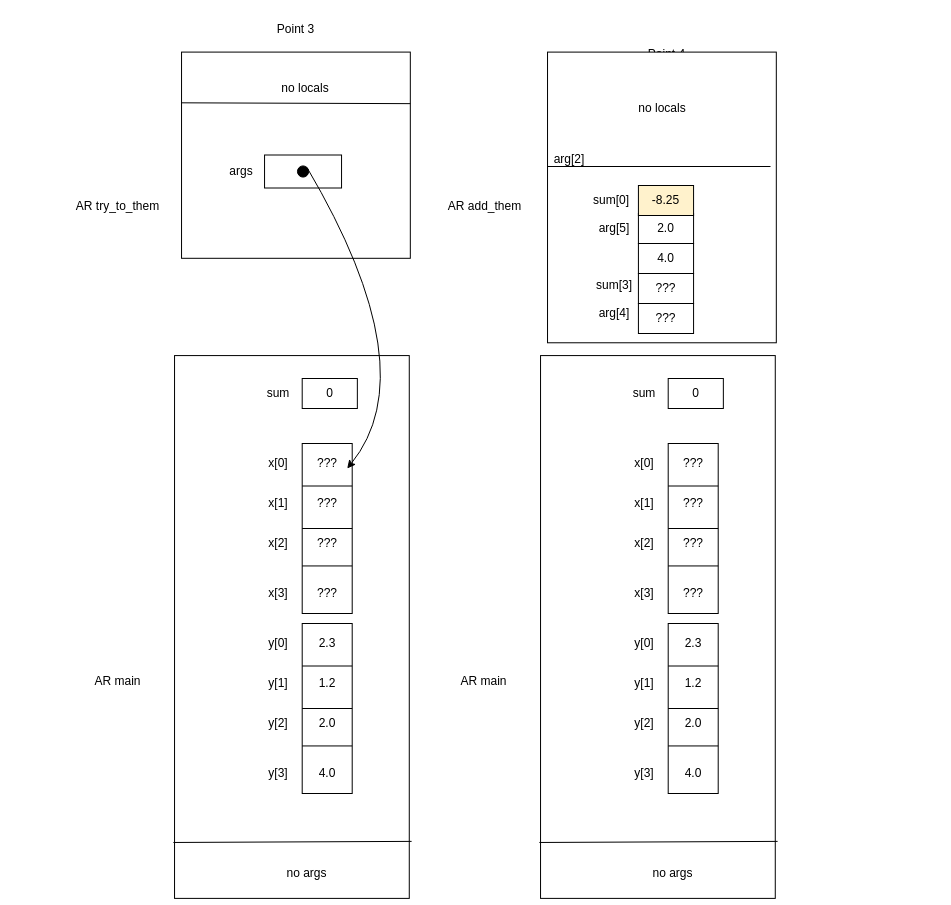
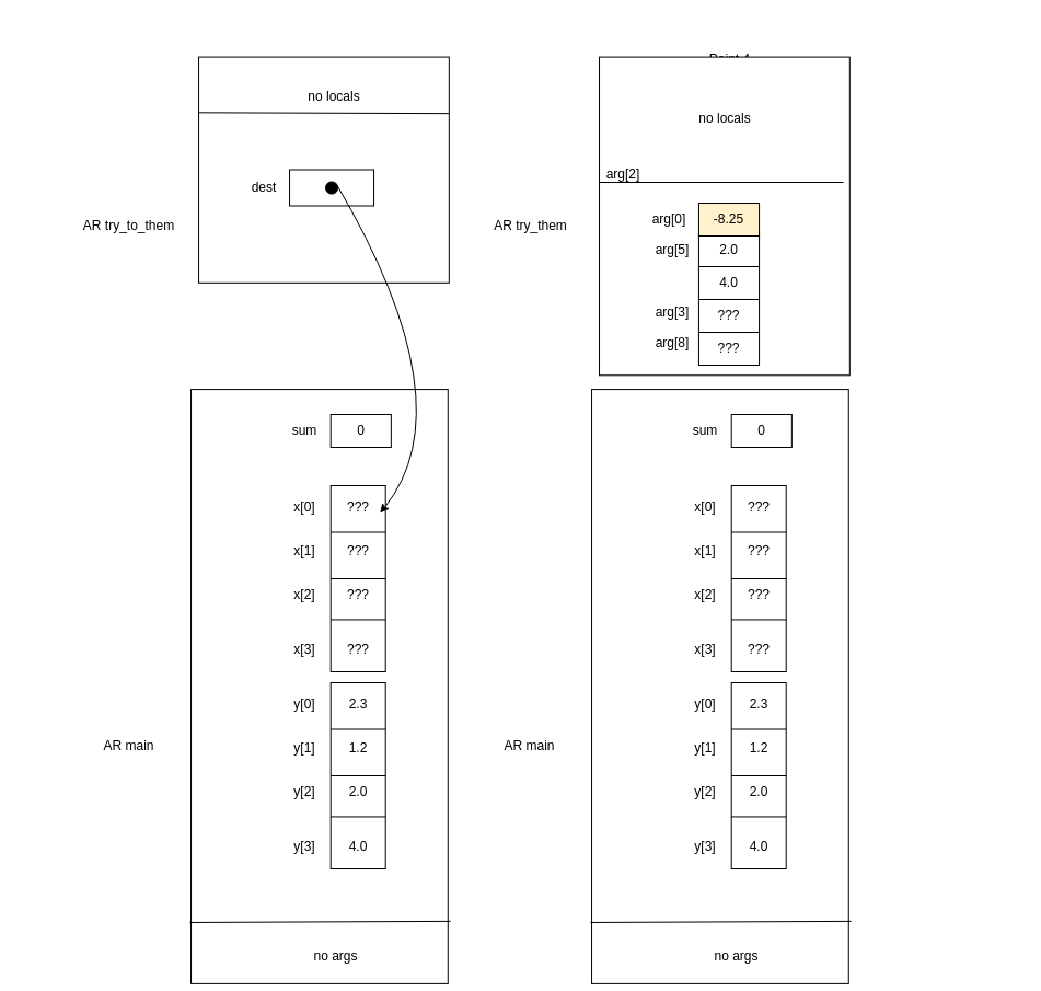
  <mxCell id="0" />
  <mxCell id="1" parent="0" />
  <mxCell id="2" value="" style="rounded=0;whiteSpace=wrap;html=1;rotation=90;" parent="1" vertex="1"><mxGeometry x="20" y="509.11" width="542.81" height="234.73" as="geometry" /></mxCell>
  <mxCell id="3" value="AR main" style="text;html=1;align=center;verticalAlign=middle;resizable=0;points=[];autosize=1;strokeColor=none;fillColor=none;" parent="1" vertex="1"><mxGeometry x="86.86" y="671.48" width="60" height="20" as="geometry" /></mxCell>
- <mxCell id="4" value="Point 3" style="text;html=1;align=center;verticalAlign=middle;resizable=0;points=[];autosize=1;strokeColor=none;fillColor=none;" parent="1" vertex="1"><mxGeometry x="271.92" y="20" width="47" height="18" as="geometry" /></mxCell>
  <mxCell id="5" value="" style="rounded=0;whiteSpace=wrap;html=1;" parent="1" vertex="1"><mxGeometry x="301.7" y="443" width="50" height="170" as="geometry" /></mxCell>
  <mxCell id="6" value="" style="endArrow=none;html=1;exitX=0;exitY=0.25;exitDx=0;exitDy=0;entryX=1;entryY=0.25;entryDx=0;entryDy=0;" parent="1" source="5" target="5" edge="1"><mxGeometry width="50" height="50" relative="1" as="geometry"><mxPoint x="408.47" y="773" as="sourcePoint" /><mxPoint x="458.47" y="723" as="targetPoint" /></mxGeometry></mxCell>
  <mxCell id="7" value="" style="endArrow=none;html=1;exitX=0;exitY=0.5;exitDx=0;exitDy=0;entryX=1;entryY=0.5;entryDx=0;entryDy=0;" parent="1" source="5" target="5" edge="1"><mxGeometry width="50" height="50" relative="1" as="geometry"><mxPoint x="408.47" y="773" as="sourcePoint" /><mxPoint x="458.47" y="723" as="targetPoint" /></mxGeometry></mxCell>
  <mxCell id="8" value="" style="endArrow=none;html=1;exitX=0;exitY=0.5;exitDx=0;exitDy=0;entryX=1;entryY=0.5;entryDx=0;entryDy=0;" parent="1" edge="1"><mxGeometry width="50" height="50" relative="1" as="geometry"><mxPoint x="301.7" y="565.44" as="sourcePoint" /><mxPoint x="351.7" y="565.44" as="targetPoint" /></mxGeometry></mxCell>
  <mxCell id="9" value="???" style="text;html=1;strokeColor=none;fillColor=none;align=center;verticalAlign=middle;whiteSpace=wrap;rounded=0;" parent="1" vertex="1"><mxGeometry x="306.7" y="453" width="40" height="20" as="geometry" /></mxCell>
  <mxCell id="10" value="???" style="text;html=1;strokeColor=none;fillColor=none;align=center;verticalAlign=middle;whiteSpace=wrap;rounded=0;" parent="1" vertex="1"><mxGeometry x="306.7" y="493" width="40" height="20" as="geometry" /></mxCell>
  <mxCell id="11" value="???" style="text;html=1;strokeColor=none;fillColor=none;align=center;verticalAlign=middle;whiteSpace=wrap;rounded=0;" parent="1" vertex="1"><mxGeometry x="306.7" y="533" width="40" height="20" as="geometry" /></mxCell>
  <mxCell id="12" value="???" style="text;html=1;strokeColor=none;fillColor=none;align=center;verticalAlign=middle;whiteSpace=wrap;rounded=0;" parent="1" vertex="1"><mxGeometry x="306.7" y="583" width="40" height="20" as="geometry" /></mxCell>
  <mxCell id="13" value="x[0]" style="text;html=1;strokeColor=none;fillColor=none;align=center;verticalAlign=middle;whiteSpace=wrap;rounded=0;" parent="1" vertex="1"><mxGeometry x="258.47" y="453" width="40" height="20" as="geometry" /></mxCell>
  <mxCell id="14" value="x[1]" style="text;html=1;strokeColor=none;fillColor=none;align=center;verticalAlign=middle;whiteSpace=wrap;rounded=0;" parent="1" vertex="1"><mxGeometry x="258.47" y="493" width="40" height="20" as="geometry" /></mxCell>
  <mxCell id="15" value="x[2]" style="text;html=1;strokeColor=none;fillColor=none;align=center;verticalAlign=middle;whiteSpace=wrap;rounded=0;" parent="1" vertex="1"><mxGeometry x="258.47" y="533" width="40" height="20" as="geometry" /></mxCell>
  <mxCell id="16" value="x[3]" style="text;html=1;strokeColor=none;fillColor=none;align=center;verticalAlign=middle;whiteSpace=wrap;rounded=0;" parent="1" vertex="1"><mxGeometry x="258.47" y="583" width="40" height="20" as="geometry" /></mxCell>
  <mxCell id="17" value="" style="rounded=0;whiteSpace=wrap;html=1;" parent="1" vertex="1"><mxGeometry x="301.7" y="623" width="50" height="170" as="geometry" /></mxCell>
  <mxCell id="18" value="" style="endArrow=none;html=1;exitX=0;exitY=0.25;exitDx=0;exitDy=0;entryX=1;entryY=0.25;entryDx=0;entryDy=0;" parent="1" source="17" target="17" edge="1"><mxGeometry width="50" height="50" relative="1" as="geometry"><mxPoint x="408.47" y="953" as="sourcePoint" /><mxPoint x="458.47" y="903" as="targetPoint" /></mxGeometry></mxCell>
  <mxCell id="19" value="" style="endArrow=none;html=1;exitX=0;exitY=0.5;exitDx=0;exitDy=0;entryX=1;entryY=0.5;entryDx=0;entryDy=0;" parent="1" source="17" target="17" edge="1"><mxGeometry width="50" height="50" relative="1" as="geometry"><mxPoint x="408.47" y="953" as="sourcePoint" /><mxPoint x="458.47" y="903" as="targetPoint" /></mxGeometry></mxCell>
  <mxCell id="20" value="" style="endArrow=none;html=1;exitX=0;exitY=0.5;exitDx=0;exitDy=0;entryX=1;entryY=0.5;entryDx=0;entryDy=0;" parent="1" edge="1"><mxGeometry width="50" height="50" relative="1" as="geometry"><mxPoint x="301.7" y="745.44" as="sourcePoint" /><mxPoint x="351.7" y="745.44" as="targetPoint" /></mxGeometry></mxCell>
  <mxCell id="21" value="2.3" style="text;html=1;strokeColor=none;fillColor=none;align=center;verticalAlign=middle;whiteSpace=wrap;rounded=0;" parent="1" vertex="1"><mxGeometry x="306.7" y="633" width="40" height="20" as="geometry" /></mxCell>
  <mxCell id="22" value="1.2" style="text;html=1;strokeColor=none;fillColor=none;align=center;verticalAlign=middle;whiteSpace=wrap;rounded=0;" parent="1" vertex="1"><mxGeometry x="306.7" y="673" width="40" height="20" as="geometry" /></mxCell>
  <mxCell id="23" value="2.0" style="text;html=1;strokeColor=none;fillColor=none;align=center;verticalAlign=middle;whiteSpace=wrap;rounded=0;" parent="1" vertex="1"><mxGeometry x="306.7" y="713" width="40" height="20" as="geometry" /></mxCell>
  <mxCell id="24" value="4.0" style="text;html=1;strokeColor=none;fillColor=none;align=center;verticalAlign=middle;whiteSpace=wrap;rounded=0;" parent="1" vertex="1"><mxGeometry x="306.7" y="763" width="40" height="20" as="geometry" /></mxCell>
  <mxCell id="25" value="y[0]" style="text;html=1;strokeColor=none;fillColor=none;align=center;verticalAlign=middle;whiteSpace=wrap;rounded=0;" parent="1" vertex="1"><mxGeometry x="258.47" y="633" width="40" height="20" as="geometry" /></mxCell>
  <mxCell id="26" value="y[1]" style="text;html=1;strokeColor=none;fillColor=none;align=center;verticalAlign=middle;whiteSpace=wrap;rounded=0;" parent="1" vertex="1"><mxGeometry x="258.47" y="673" width="40" height="20" as="geometry" /></mxCell>
  <mxCell id="27" value="y[2]" style="text;html=1;strokeColor=none;fillColor=none;align=center;verticalAlign=middle;whiteSpace=wrap;rounded=0;" parent="1" vertex="1"><mxGeometry x="258.47" y="713" width="40" height="20" as="geometry" /></mxCell>
  <mxCell id="28" value="y[3]" style="text;html=1;strokeColor=none;fillColor=none;align=center;verticalAlign=middle;whiteSpace=wrap;rounded=0;" parent="1" vertex="1"><mxGeometry x="258.47" y="763" width="40" height="20" as="geometry" /></mxCell>
  <mxCell id="29" value="sum" style="text;html=1;strokeColor=none;fillColor=none;align=center;verticalAlign=middle;whiteSpace=wrap;rounded=0;" parent="1" vertex="1"><mxGeometry x="258.47" y="383" width="40" height="20" as="geometry" /></mxCell>
  <mxCell id="30" value="0" style="rounded=0;whiteSpace=wrap;html=1;" parent="1" vertex="1"><mxGeometry x="301.7" y="378" width="55.15" height="30" as="geometry" /></mxCell>
  <mxCell id="31" value="" style="endArrow=none;html=1;exitX=0.897;exitY=1.005;exitDx=0;exitDy=0;exitPerimeter=0;entryX=0.895;entryY=-0.01;entryDx=0;entryDy=0;entryPerimeter=0;" parent="1" source="2" target="2" edge="1"><mxGeometry width="50" height="50" relative="1" as="geometry"><mxPoint x="386.85" y="703" as="sourcePoint" /><mxPoint x="436.85" y="653" as="targetPoint" /></mxGeometry></mxCell>
  <mxCell id="32" value="no args" style="text;html=1;strokeColor=none;fillColor=none;align=center;verticalAlign=middle;whiteSpace=wrap;rounded=0;" parent="1" vertex="1"><mxGeometry x="283.31" y="863" width="46.77" height="20" as="geometry" /></mxCell>
  <mxCell id="33" value="" style="rounded=0;whiteSpace=wrap;html=1;rotation=90;" parent="1" vertex="1"><mxGeometry x="192.32" y="40.31" width="206.21" height="228.78" as="geometry" /></mxCell>
  <mxCell id="34" value="AR try_to_them" style="text;html=1;align=center;verticalAlign=middle;resizable=0;points=[];autosize=1;strokeColor=none;fillColor=none;" parent="1" vertex="1"><mxGeometry x="64.05" y="197" width="106" height="18" as="geometry" /></mxCell>
  <mxCell id="35" value="" style="endArrow=none;html=1;exitX=0.246;exitY=1;exitDx=0;exitDy=0;exitPerimeter=0;entryX=0.25;entryY=0;entryDx=0;entryDy=0;" parent="1" source="33" target="33" edge="1"><mxGeometry width="50" height="50" relative="1" as="geometry"><mxPoint x="385.23" y="402" as="sourcePoint" /><mxPoint x="435.05" y="185" as="targetPoint" /></mxGeometry></mxCell>
  <mxCell id="36" value="no locals" style="text;html=1;strokeColor=none;fillColor=none;align=center;verticalAlign=middle;whiteSpace=wrap;rounded=0;" parent="1" vertex="1"><mxGeometry x="275.08" y="78" width="60" height="20" as="geometry" /></mxCell>
- <mxCell id="37" value="args" style="text;html=1;strokeColor=none;fillColor=none;align=center;verticalAlign=middle;whiteSpace=wrap;rounded=0;" parent="1" vertex="1"><mxGeometry x="221.05" y="161" width="40" height="20" as="geometry" /></mxCell>
+ <mxCell id="37" value="dest" style="text;html=1;strokeColor=none;fillColor=none;align=center;verticalAlign=middle;whiteSpace=wrap;rounded=0;" parent="1" vertex="1"><mxGeometry x="221.05" y="161" width="40" height="20" as="geometry" /></mxCell>
  <mxCell id="38" value="" style="rounded=0;whiteSpace=wrap;html=1;" parent="1" vertex="1"><mxGeometry x="264.05" y="154.5" width="77" height="33" as="geometry" /></mxCell>
  <mxCell id="39" value="" style="ellipse;whiteSpace=wrap;html=1;aspect=fixed;fillColor=#000000;" parent="1" vertex="1"><mxGeometry x="296.96" y="165.41" width="11.18" height="11.18" as="geometry" /></mxCell>
  <mxCell id="40" value="" style="curved=1;endArrow=classic;html=1;entryX=1;entryY=0.75;entryDx=0;entryDy=0;exitX=1;exitY=0;exitDx=0;exitDy=0;" parent="1" source="39" target="9" edge="1"><mxGeometry width="50" height="50" relative="1" as="geometry"><mxPoint x="328.05" y="176" as="sourcePoint" /><mxPoint x="355.05" y="468" as="targetPoint" /><Array as="points"><mxPoint x="426.05" y="370" /></Array></mxGeometry></mxCell>
  <mxCell id="41" value="" style="rounded=0;whiteSpace=wrap;html=1;rotation=90;" vertex="1" parent="1"><mxGeometry x="386" y="509.11" width="542.81" height="234.73" as="geometry" /></mxCell>
  <mxCell id="42" value="AR main" style="text;html=1;align=center;verticalAlign=middle;resizable=0;points=[];autosize=1;strokeColor=none;fillColor=none;" vertex="1" parent="1"><mxGeometry x="452.86" y="671.48" width="60" height="20" as="geometry" /></mxCell>
  <mxCell id="43" value="Point 4" style="text;html=1;align=center;verticalAlign=middle;resizable=0;points=[];autosize=1;strokeColor=none;fillColor=none;" vertex="1" parent="1"><mxGeometry x="642.92" y="45" width="47" height="18" as="geometry" /></mxCell>
  <mxCell id="44" value="" style="rounded=0;whiteSpace=wrap;html=1;" vertex="1" parent="1"><mxGeometry x="667.7" y="443" width="50" height="170" as="geometry" /></mxCell>
  <mxCell id="45" value="" style="endArrow=none;html=1;exitX=0;exitY=0.25;exitDx=0;exitDy=0;entryX=1;entryY=0.25;entryDx=0;entryDy=0;" edge="1" parent="1" source="44" target="44"><mxGeometry width="50" height="50" relative="1" as="geometry"><mxPoint x="774.47" y="773" as="sourcePoint" /><mxPoint x="824.47" y="723" as="targetPoint" /></mxGeometry></mxCell>
  <mxCell id="46" value="" style="endArrow=none;html=1;exitX=0;exitY=0.5;exitDx=0;exitDy=0;entryX=1;entryY=0.5;entryDx=0;entryDy=0;" edge="1" parent="1" source="44" target="44"><mxGeometry width="50" height="50" relative="1" as="geometry"><mxPoint x="774.47" y="773" as="sourcePoint" /><mxPoint x="824.47" y="723" as="targetPoint" /></mxGeometry></mxCell>
  <mxCell id="47" value="" style="endArrow=none;html=1;exitX=0;exitY=0.5;exitDx=0;exitDy=0;entryX=1;entryY=0.5;entryDx=0;entryDy=0;" edge="1" parent="1"><mxGeometry width="50" height="50" relative="1" as="geometry"><mxPoint x="667.7" y="565.44" as="sourcePoint" /><mxPoint x="717.7" y="565.44" as="targetPoint" /></mxGeometry></mxCell>
  <mxCell id="48" value="???" style="text;html=1;strokeColor=none;fillColor=none;align=center;verticalAlign=middle;whiteSpace=wrap;rounded=0;" vertex="1" parent="1"><mxGeometry x="672.7" y="453" width="40" height="20" as="geometry" /></mxCell>
  <mxCell id="49" value="???" style="text;html=1;strokeColor=none;fillColor=none;align=center;verticalAlign=middle;whiteSpace=wrap;rounded=0;" vertex="1" parent="1"><mxGeometry x="672.7" y="493" width="40" height="20" as="geometry" /></mxCell>
  <mxCell id="50" value="???" style="text;html=1;strokeColor=none;fillColor=none;align=center;verticalAlign=middle;whiteSpace=wrap;rounded=0;" vertex="1" parent="1"><mxGeometry x="672.7" y="533" width="40" height="20" as="geometry" /></mxCell>
  <mxCell id="51" value="???" style="text;html=1;strokeColor=none;fillColor=none;align=center;verticalAlign=middle;whiteSpace=wrap;rounded=0;" vertex="1" parent="1"><mxGeometry x="672.7" y="583" width="40" height="20" as="geometry" /></mxCell>
  <mxCell id="52" value="x[0]" style="text;html=1;strokeColor=none;fillColor=none;align=center;verticalAlign=middle;whiteSpace=wrap;rounded=0;" vertex="1" parent="1"><mxGeometry x="624.47" y="453" width="40" height="20" as="geometry" /></mxCell>
  <mxCell id="53" value="x[1]" style="text;html=1;strokeColor=none;fillColor=none;align=center;verticalAlign=middle;whiteSpace=wrap;rounded=0;" vertex="1" parent="1"><mxGeometry x="624.47" y="493" width="40" height="20" as="geometry" /></mxCell>
  <mxCell id="54" value="x[2]" style="text;html=1;strokeColor=none;fillColor=none;align=center;verticalAlign=middle;whiteSpace=wrap;rounded=0;" vertex="1" parent="1"><mxGeometry x="624.47" y="533" width="40" height="20" as="geometry" /></mxCell>
  <mxCell id="55" value="x[3]" style="text;html=1;strokeColor=none;fillColor=none;align=center;verticalAlign=middle;whiteSpace=wrap;rounded=0;" vertex="1" parent="1"><mxGeometry x="624.47" y="583" width="40" height="20" as="geometry" /></mxCell>
  <mxCell id="56" value="" style="rounded=0;whiteSpace=wrap;html=1;" vertex="1" parent="1"><mxGeometry x="667.7" y="623" width="50" height="170" as="geometry" /></mxCell>
  <mxCell id="57" value="" style="endArrow=none;html=1;exitX=0;exitY=0.25;exitDx=0;exitDy=0;entryX=1;entryY=0.25;entryDx=0;entryDy=0;" edge="1" parent="1" source="56" target="56"><mxGeometry width="50" height="50" relative="1" as="geometry"><mxPoint x="774.47" y="953" as="sourcePoint" /><mxPoint x="824.47" y="903" as="targetPoint" /></mxGeometry></mxCell>
  <mxCell id="58" value="" style="endArrow=none;html=1;exitX=0;exitY=0.5;exitDx=0;exitDy=0;entryX=1;entryY=0.5;entryDx=0;entryDy=0;" edge="1" parent="1" source="56" target="56"><mxGeometry width="50" height="50" relative="1" as="geometry"><mxPoint x="774.47" y="953" as="sourcePoint" /><mxPoint x="824.47" y="903" as="targetPoint" /></mxGeometry></mxCell>
  <mxCell id="59" value="" style="endArrow=none;html=1;exitX=0;exitY=0.5;exitDx=0;exitDy=0;entryX=1;entryY=0.5;entryDx=0;entryDy=0;" edge="1" parent="1"><mxGeometry width="50" height="50" relative="1" as="geometry"><mxPoint x="667.7" y="745.44" as="sourcePoint" /><mxPoint x="717.7" y="745.44" as="targetPoint" /></mxGeometry></mxCell>
  <mxCell id="60" value="2.3" style="text;html=1;strokeColor=none;fillColor=none;align=center;verticalAlign=middle;whiteSpace=wrap;rounded=0;" vertex="1" parent="1"><mxGeometry x="672.7" y="633" width="40" height="20" as="geometry" /></mxCell>
  <mxCell id="61" value="1.2" style="text;html=1;strokeColor=none;fillColor=none;align=center;verticalAlign=middle;whiteSpace=wrap;rounded=0;" vertex="1" parent="1"><mxGeometry x="672.7" y="673" width="40" height="20" as="geometry" /></mxCell>
  <mxCell id="62" value="2.0" style="text;html=1;strokeColor=none;fillColor=none;align=center;verticalAlign=middle;whiteSpace=wrap;rounded=0;" vertex="1" parent="1"><mxGeometry x="672.7" y="713" width="40" height="20" as="geometry" /></mxCell>
  <mxCell id="63" value="4.0" style="text;html=1;strokeColor=none;fillColor=none;align=center;verticalAlign=middle;whiteSpace=wrap;rounded=0;" vertex="1" parent="1"><mxGeometry x="672.7" y="763" width="40" height="20" as="geometry" /></mxCell>
  <mxCell id="64" value="y[0]" style="text;html=1;strokeColor=none;fillColor=none;align=center;verticalAlign=middle;whiteSpace=wrap;rounded=0;" vertex="1" parent="1"><mxGeometry x="624.47" y="633" width="40" height="20" as="geometry" /></mxCell>
  <mxCell id="65" value="y[1]" style="text;html=1;strokeColor=none;fillColor=none;align=center;verticalAlign=middle;whiteSpace=wrap;rounded=0;" vertex="1" parent="1"><mxGeometry x="624.47" y="673" width="40" height="20" as="geometry" /></mxCell>
  <mxCell id="66" value="y[2]" style="text;html=1;strokeColor=none;fillColor=none;align=center;verticalAlign=middle;whiteSpace=wrap;rounded=0;" vertex="1" parent="1"><mxGeometry x="624.47" y="713" width="40" height="20" as="geometry" /></mxCell>
  <mxCell id="67" value="y[3]" style="text;html=1;strokeColor=none;fillColor=none;align=center;verticalAlign=middle;whiteSpace=wrap;rounded=0;" vertex="1" parent="1"><mxGeometry x="624.47" y="763" width="40" height="20" as="geometry" /></mxCell>
  <mxCell id="68" value="sum" style="text;html=1;strokeColor=none;fillColor=none;align=center;verticalAlign=middle;whiteSpace=wrap;rounded=0;" vertex="1" parent="1"><mxGeometry x="624.47" y="383" width="40" height="20" as="geometry" /></mxCell>
  <mxCell id="69" value="0" style="rounded=0;whiteSpace=wrap;html=1;" vertex="1" parent="1"><mxGeometry x="667.7" y="378" width="55.15" height="30" as="geometry" /></mxCell>
  <mxCell id="70" value="" style="endArrow=none;html=1;exitX=0.897;exitY=1.005;exitDx=0;exitDy=0;exitPerimeter=0;entryX=0.895;entryY=-0.01;entryDx=0;entryDy=0;entryPerimeter=0;" edge="1" parent="1" source="41" target="41"><mxGeometry width="50" height="50" relative="1" as="geometry"><mxPoint x="752.85" y="703" as="sourcePoint" /><mxPoint x="802.85" y="653" as="targetPoint" /></mxGeometry></mxCell>
  <mxCell id="71" value="no args" style="text;html=1;strokeColor=none;fillColor=none;align=center;verticalAlign=middle;whiteSpace=wrap;rounded=0;" vertex="1" parent="1"><mxGeometry x="649.31" y="863" width="46.77" height="20" as="geometry" /></mxCell>
  <mxCell id="72" value="" style="rounded=0;whiteSpace=wrap;html=1;rotation=90;" vertex="1" parent="1"><mxGeometry x="516.08" y="82.55" width="290.68" height="228.78" as="geometry" /></mxCell>
- <mxCell id="73" value="AR add_them" style="text;html=1;align=center;verticalAlign=middle;resizable=0;points=[];autosize=1;strokeColor=none;fillColor=none;" vertex="1" parent="1"><mxGeometry x="442.05" y="197" width="83" height="18" as="geometry" /></mxCell>
+ <mxCell id="73" value="AR try_them" style="text;html=1;align=center;verticalAlign=middle;resizable=0;points=[];autosize=1;strokeColor=none;fillColor=none;" vertex="1" parent="1"><mxGeometry x="442.05" y="197" width="83" height="18" as="geometry" /></mxCell>
  <mxCell id="74" value="" style="endArrow=none;html=1;" edge="1" parent="1"><mxGeometry width="50" height="50" relative="1" as="geometry"><mxPoint x="547" y="166" as="sourcePoint" /><mxPoint x="770" y="166" as="targetPoint" /></mxGeometry></mxCell>
- <mxCell id="75" value="sum[0]" style="text;html=1;strokeColor=none;fillColor=none;align=center;verticalAlign=middle;whiteSpace=wrap;rounded=0;" vertex="1" parent="1"><mxGeometry x="591" y="190" width="40" height="20" as="geometry" /></mxCell>
+ <mxCell id="75" value="arg[0]" style="text;html=1;strokeColor=none;fillColor=none;align=center;verticalAlign=middle;whiteSpace=wrap;rounded=0;" vertex="1" parent="1"><mxGeometry x="591" y="190" width="40" height="20" as="geometry" /></mxCell>
  <mxCell id="76" value="2.0" style="rounded=0;whiteSpace=wrap;html=1;" vertex="1" parent="1"><mxGeometry x="637.92" y="213" width="55.15" height="30" as="geometry" /></mxCell>
  <mxCell id="77" value="-8.25" style="rounded=0;whiteSpace=wrap;html=1;fillColor=#fff2cc;" vertex="1" parent="1"><mxGeometry x="637.92" y="185" width="55.15" height="30" as="geometry" /></mxCell>
  <mxCell id="78" value="4.0" style="rounded=0;whiteSpace=wrap;html=1;" vertex="1" parent="1"><mxGeometry x="637.92" y="243" width="55.15" height="30" as="geometry" /></mxCell>
  <mxCell id="79" value="???" style="rounded=0;whiteSpace=wrap;html=1;" vertex="1" parent="1"><mxGeometry x="637.92" y="273" width="55.15" height="30" as="geometry" /></mxCell>
  <mxCell id="80" value="???" style="rounded=0;whiteSpace=wrap;html=1;" vertex="1" parent="1"><mxGeometry x="637.92" y="303" width="55.15" height="30" as="geometry" /></mxCell>
  <mxCell id="81" value="arg[5]" style="text;html=1;strokeColor=none;fillColor=none;align=center;verticalAlign=middle;whiteSpace=wrap;rounded=0;" vertex="1" parent="1"><mxGeometry x="594" y="218" width="40" height="20" as="geometry" /></mxCell>
  <mxCell id="82" value="arg[2]" style="text;html=1;strokeColor=none;fillColor=none;align=center;verticalAlign=middle;whiteSpace=wrap;rounded=0;" vertex="1" parent="1"><mxGeometry x="549" y="149.09" width="40" height="20" as="geometry" /></mxCell>
- <mxCell id="83" value="sum[3]" style="text;html=1;strokeColor=none;fillColor=none;align=center;verticalAlign=middle;whiteSpace=wrap;rounded=0;" vertex="1" parent="1"><mxGeometry x="594" y="274" width="40" height="22" as="geometry" /></mxCell>
- <mxCell id="84" value="arg[4]" style="text;html=1;strokeColor=none;fillColor=none;align=center;verticalAlign=middle;whiteSpace=wrap;rounded=0;" vertex="1" parent="1"><mxGeometry x="594" y="303" width="40" height="20" as="geometry" /></mxCell>
+ <mxCell id="83" value="arg[3]" style="text;html=1;strokeColor=none;fillColor=none;align=center;verticalAlign=middle;whiteSpace=wrap;rounded=0;" vertex="1" parent="1"><mxGeometry x="594" y="274" width="40" height="22" as="geometry" /></mxCell>
+ <mxCell id="84" value="arg[8]" style="text;html=1;strokeColor=none;fillColor=none;align=center;verticalAlign=middle;whiteSpace=wrap;rounded=0;" vertex="1" parent="1"><mxGeometry x="594" y="303" width="40" height="20" as="geometry" /></mxCell>
  <mxCell id="85" value="no locals" style="text;html=1;strokeColor=none;fillColor=none;align=center;verticalAlign=middle;whiteSpace=wrap;rounded=0;" vertex="1" parent="1"><mxGeometry x="632.7" y="98" width="58.3" height="20" as="geometry" /></mxCell>
